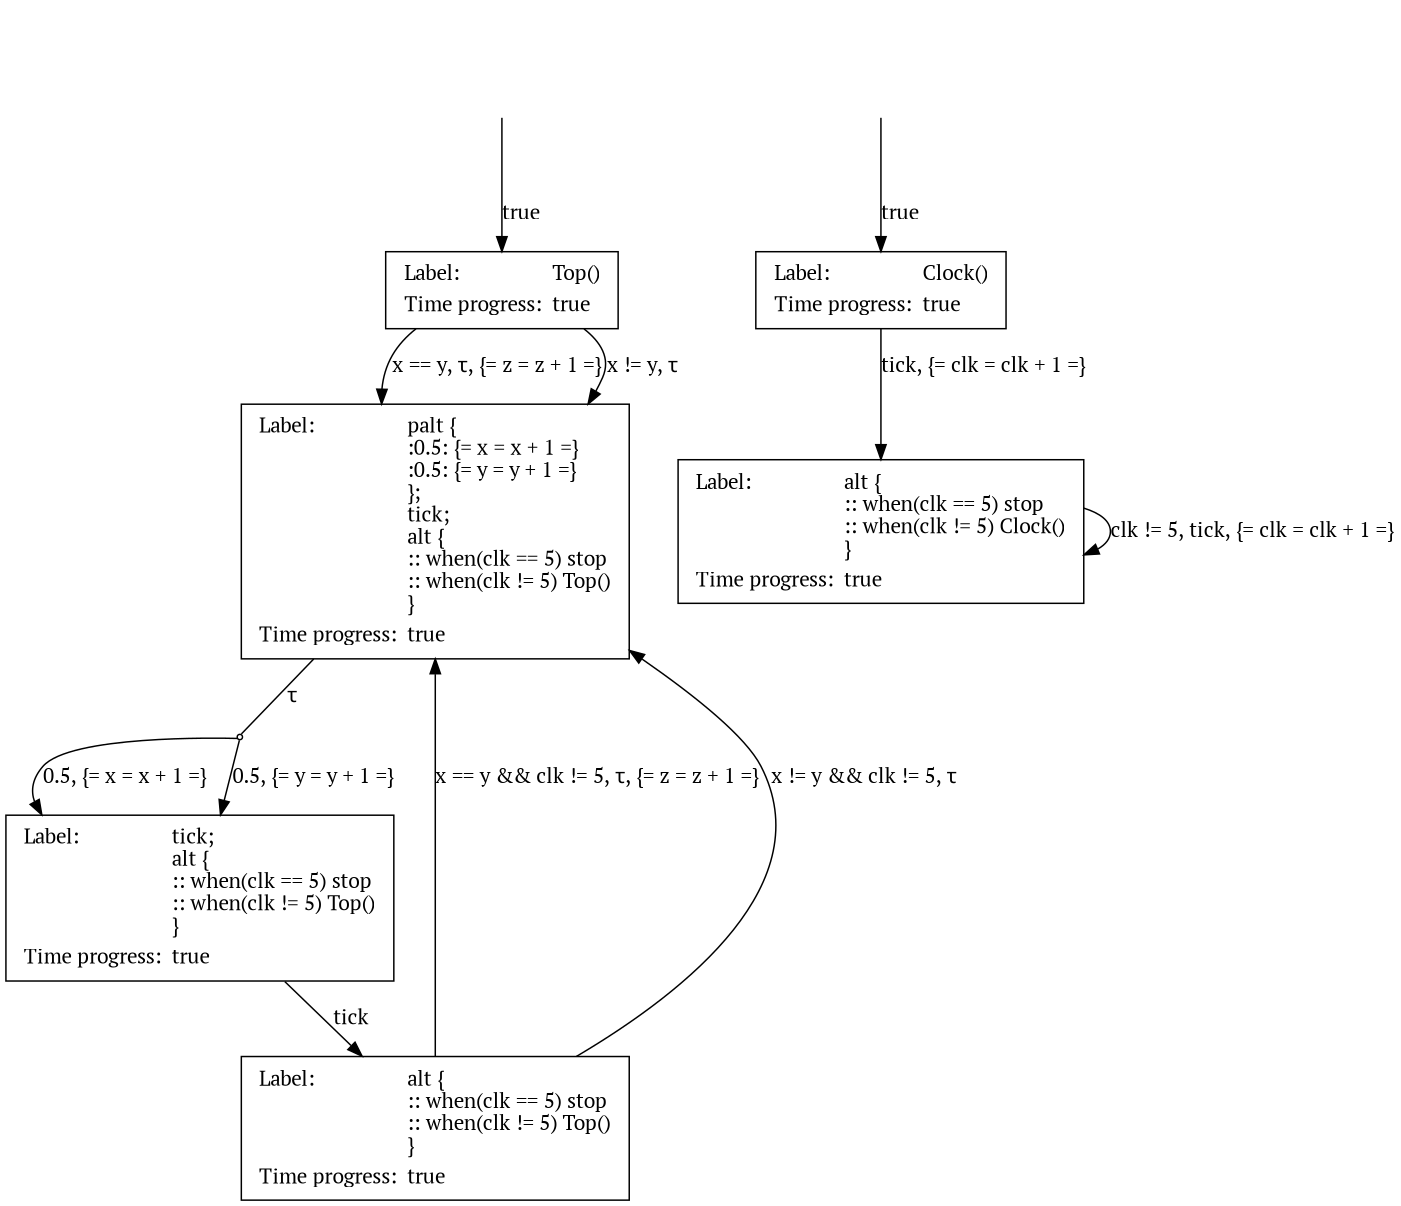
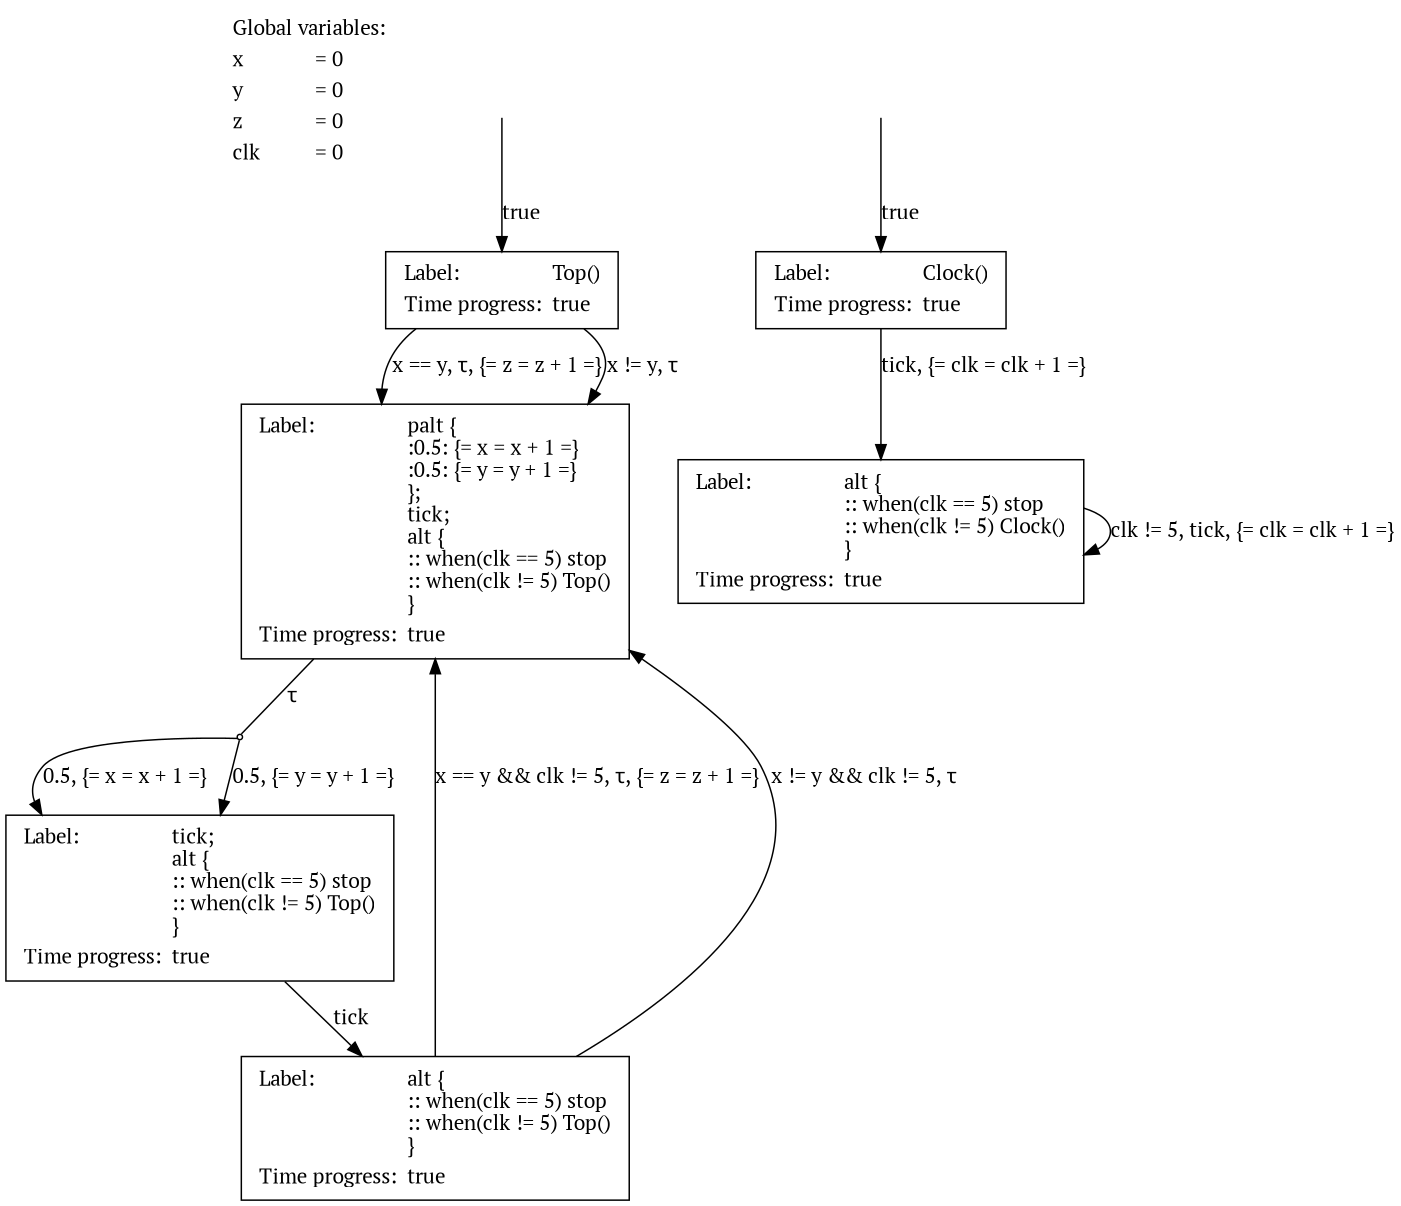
  digraph {
    rankdir=TB
    fontname="PT Serif"
    node [fillcolor=white shape=box style=filled fontname="PT Serif"]
    edge [fontname="PT Serif"]
+   n1 [fillcolor=transparent label=<<table border="0"><tr><td align="left" valign="top" colspan="2">Global variables:</td></tr><tr><td align="left" valign="top">x</td><td align="left" valign="top" balign="left">= 0</td></tr><tr><td align="left" valign="top">y</td><td align="left" valign="top" balign="left">= 0</td></tr><tr><td align="left" valign="top">z</td><td align="left" valign="top" balign="left">= 0</td></tr><tr><td align="left" valign="top">clk</td><td align="left" valign="top" balign="left">= 0</td></tr></table>> shape=plaintext]
    n2 [label=<<table border="0"><tr><td align="left" valign="top">Label:</td><td align="left" valign="top" balign="left">Top()</td></tr><tr><td align="left" valign="top">Time progress:</td><td align="left" valign="top" balign="left">true</td></tr></table>>]
    n3 [label=<<table border="0"><tr><td align="left" valign="top">Label:</td><td align="left" valign="top" balign="left">palt {<br align="left" />:0.5: {= x = x + 1 =}<br align="left" />:0.5: {= y = y + 1 =}<br align="left" />};<br align="left" />tick;<br align="left" />alt {<br align="left" />:: when(clk == 5) stop<br align="left" />:: when(clk != 5) Top()<br align="left" />}</td></tr><tr><td align="left" valign="top">Time progress:</td><td align="left" valign="top" balign="left">true</td></tr></table>>]
    i0 [shape=point]
    n5 [label=<<table border="0"><tr><td align="left" valign="top">Label:</td><td align="left" valign="top" balign="left">tick;<br align="left" />alt {<br align="left" />:: when(clk == 5) stop<br align="left" />:: when(clk != 5) Top()<br align="left" />}</td></tr><tr><td align="left" valign="top">Time progress:</td><td align="left" valign="top" balign="left">true</td></tr></table>>]
    n6 [label=<<table border="0"><tr><td align="left" valign="top">Label:</td><td align="left" valign="top" balign="left">alt {<br align="left" />:: when(clk == 5) stop<br align="left" />:: when(clk != 5) Top()<br align="left" />}</td></tr><tr><td align="left" valign="top">Time progress:</td><td align="left" valign="top" balign="left">true</td></tr></table>>]
    _____initial4 [shape=none style=invisible]
    n8 [label=<<table border="0"><tr><td align="left" valign="top">Label:</td><td align="left" valign="top" balign="left">Clock()</td></tr><tr><td align="left" valign="top">Time progress:</td><td align="left" valign="top" balign="left">true</td></tr></table>>]
    n9 [label=<<table border="0"><tr><td align="left" valign="top">Label:</td><td align="left" valign="top" balign="left">alt {<br align="left" />:: when(clk == 5) stop<br align="left" />:: when(clk != 5) Clock()<br align="left" />}</td></tr><tr><td align="left" valign="top">Time progress:</td><td align="left" valign="top" balign="left">true</td></tr></table>>]
    _____initial6 [shape=none style=invisible]
    n2 -> n3 [label=<x == y, τ, {= z = z + 1 =}<br align="left" />>]
    n2 -> n3 [label=<x != y, τ<br align="left" />>]
    n3 -> i0 [arrowhead=none label=<τ<br align="left" />>]
    i0 -> n5 [label=<0.5, {= x = x + 1 =}<br align="left" />>]
    i0 -> n5 [label=<0.5, {= y = y + 1 =}<br align="left" />>]
    n5 -> n6 [label=<tick<br align="left" />>]
    n6 -> n3 [label=<x == y &amp;&amp; clk != 5, τ, {= z = z + 1 =}<br align="left" />>]
    n6 -> n3 [label=<x != y &amp;&amp; clk != 5, τ<br align="left" />>]
    _____initial4 -> n2 [label=<true<br align="left" />>]
    n8 -> n9 [label=<tick, {= clk = clk + 1 =}<br align="left" />>]
    n9 -> n9 [label=<clk != 5, tick, {= clk = clk + 1 =}<br align="left" />>]
    _____initial6 -> n8 [label=<true<br align="left" />>]
  }
